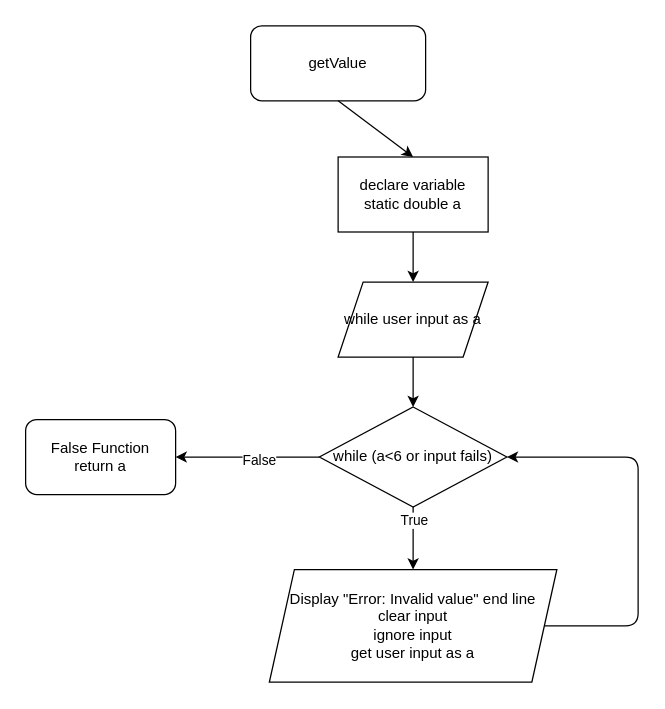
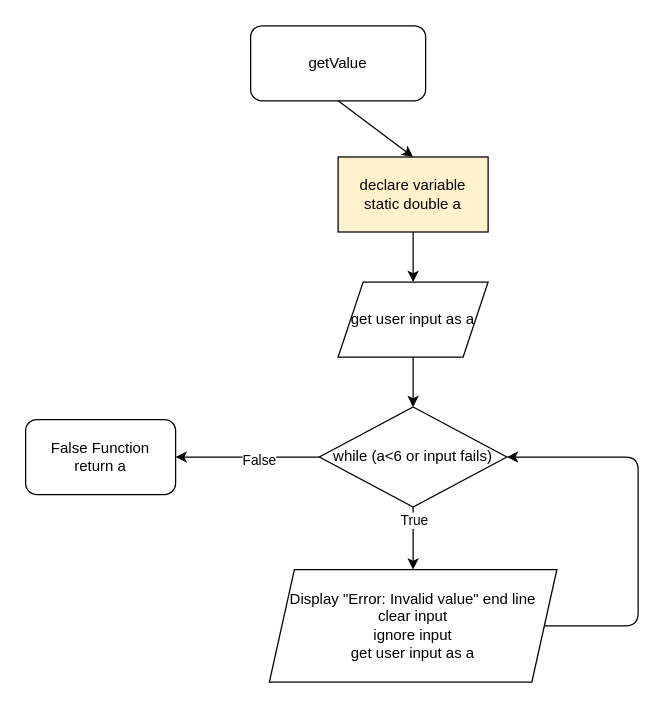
  <mxCell id="0" />
  <mxCell id="1" parent="0" />
  <mxCell id="2" value="getValue" style="rounded=1;whiteSpace=wrap;html=1;" vertex="1" parent="1"><mxGeometry x="200" y="20" width="140" height="60" as="geometry" /></mxCell>
  <mxCell id="3" value="" style="endArrow=classic;html=1;exitX=0.5;exitY=1;exitDx=0;exitDy=0;" edge="1" parent="1" source="2"><mxGeometry width="50" height="50" relative="1" as="geometry"><mxPoint x="380" y="155" as="sourcePoint" /><mxPoint x="330" y="125" as="targetPoint" /></mxGeometry></mxCell>
- <mxCell id="4" value="declare variable&lt;br&gt;static double a" style="rounded=0;whiteSpace=wrap;html=1;" vertex="1" parent="1"><mxGeometry x="270" y="125" width="120" height="60" as="geometry" /></mxCell>
+ <mxCell id="4" value="declare variable&lt;br&gt;static double a" style="rounded=0;whiteSpace=wrap;html=1;fillColor=#fff2cc;" vertex="1" parent="1"><mxGeometry x="270" y="125" width="120" height="60" as="geometry" /></mxCell>
  <mxCell id="5" value="" style="endArrow=classic;html=1;exitX=0.5;exitY=1;exitDx=0;exitDy=0;" edge="1" parent="1" source="4"><mxGeometry width="50" height="50" relative="1" as="geometry"><mxPoint x="380" y="245" as="sourcePoint" /><mxPoint x="330" y="225" as="targetPoint" /></mxGeometry></mxCell>
- <mxCell id="6" value="while user input as a" style="shape=parallelogram;perimeter=parallelogramPerimeter;whiteSpace=wrap;html=1;fixedSize=1;" vertex="1" parent="1"><mxGeometry x="270" y="225" width="120" height="60" as="geometry" /></mxCell>
+ <mxCell id="6" value="get user input as a" style="shape=parallelogram;perimeter=parallelogramPerimeter;whiteSpace=wrap;html=1;fixedSize=1;" vertex="1" parent="1"><mxGeometry x="270" y="225" width="120" height="60" as="geometry" /></mxCell>
  <mxCell id="7" value="" style="endArrow=classic;html=1;exitX=0.5;exitY=1;exitDx=0;exitDy=0;" edge="1" parent="1" source="6"><mxGeometry width="50" height="50" relative="1" as="geometry"><mxPoint x="380" y="345" as="sourcePoint" /><mxPoint x="330" y="325" as="targetPoint" /></mxGeometry></mxCell>
  <mxCell id="8" value="while (a&amp;lt;6 or input fails)" style="rhombus;whiteSpace=wrap;html=1;" vertex="1" parent="1"><mxGeometry x="255" y="325" width="150" height="80" as="geometry" /></mxCell>
  <mxCell id="9" value="" style="endArrow=classic;html=1;exitX=0.5;exitY=1;exitDx=0;exitDy=0;" edge="1" parent="1" source="8"><mxGeometry width="50" height="50" relative="1" as="geometry"><mxPoint x="380" y="435" as="sourcePoint" /><mxPoint x="330" y="455" as="targetPoint" /></mxGeometry></mxCell>
  <mxCell id="10" value="True" style="edgeLabel;html=1;align=center;verticalAlign=middle;resizable=0;points=[];" vertex="1" connectable="0" parent="9"><mxGeometry x="-0.606" relative="1" as="geometry"><mxPoint as="offset" /></mxGeometry></mxCell>
  <mxCell id="11" value="Display &quot;Error: Invalid value&quot; end line&lt;br&gt;clear input&lt;br&gt;ignore input&lt;br&gt;get user input as a" style="shape=parallelogram;perimeter=parallelogramPerimeter;whiteSpace=wrap;html=1;fixedSize=1;" vertex="1" parent="1"><mxGeometry x="215" y="455" width="230" height="90" as="geometry" /></mxCell>
  <mxCell id="12" value="" style="endArrow=classic;html=1;exitX=1;exitY=0.5;exitDx=0;exitDy=0;entryX=1;entryY=0.5;entryDx=0;entryDy=0;" edge="1" parent="1" source="11" target="8"><mxGeometry width="50" height="50" relative="1" as="geometry"><mxPoint x="460" y="505" as="sourcePoint" /><mxPoint x="510" y="455" as="targetPoint" /><Array as="points"><mxPoint x="510" y="500" /><mxPoint x="510" y="365" /></Array></mxGeometry></mxCell>
  <mxCell id="13" value="" style="endArrow=classic;html=1;exitX=0;exitY=0.5;exitDx=0;exitDy=0;" edge="1" parent="1" source="8"><mxGeometry width="50" height="50" relative="1" as="geometry"><mxPoint x="380" y="415" as="sourcePoint" /><mxPoint x="140" y="365" as="targetPoint" /></mxGeometry></mxCell>
  <mxCell id="14" value="False" style="edgeLabel;html=1;align=center;verticalAlign=middle;resizable=0;points=[];" vertex="1" connectable="0" parent="13"><mxGeometry x="-0.152" y="2" relative="1" as="geometry"><mxPoint as="offset" /></mxGeometry></mxCell>
  <mxCell id="15" value="False Function&lt;br&gt;return a" style="rounded=1;whiteSpace=wrap;html=1;" vertex="1" parent="1"><mxGeometry x="20" y="335" width="120" height="60" as="geometry" /></mxCell>
